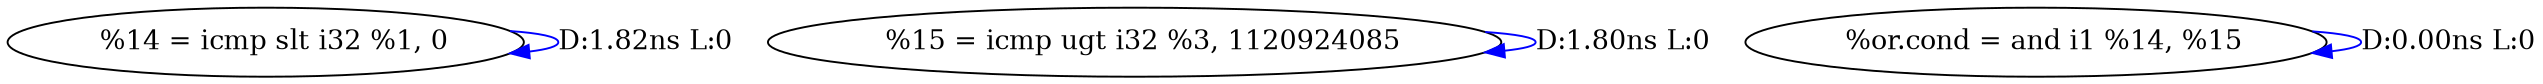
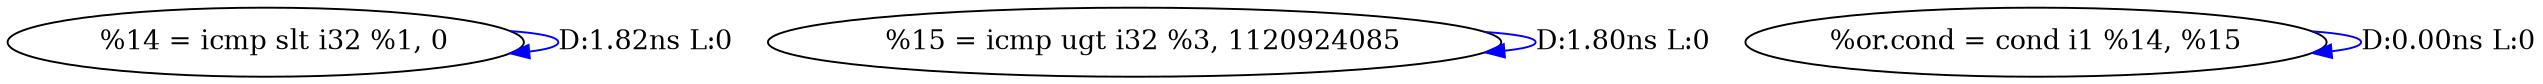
  digraph {
    edge [color=blue]
    n1 [label="  %14 = icmp slt i32 %1, 0"]
    n2 [label="  %15 = icmp ugt i32 %3, 1120924085"]
-   n3 [label="  %or.cond = and i1 %14, %15"]
+   n3 [label="%or.cond = cond i1 %14, %15"]
    n1 -> n1 [label="D:1.82ns L:0"]
    n2 -> n2 [label="D:1.80ns L:0"]
    n3 -> n3 [label="D:0.00ns L:0"]
  }
